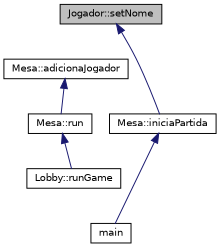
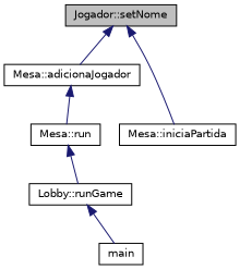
  digraph {
    rankdir=TB
    node [color=black fillcolor=white fontname=Helvetica fontsize=10 shape=record style=filled]
    edge [color=midnightblue dir=back fontname=Helvetica fontsize=10 labelfontname=Helvetica labelfontsize=10 style=solid]
    n1 [fillcolor=grey75 fontcolor=black height=0.2 label="Jogador::setNome" width=0.4]
    n2 [height=0.2 label="Mesa::adicionaJogador" width=0.4]
    n3 [height=0.2 label="Mesa::iniciaPartida" width=0.4]
    n4 [height=0.2 label="Mesa::run" width=0.4]
    n5 [height=0.2 label="Lobby::runGame" width=0.4]
    n6 [height=0.2 label=main width=0.4]
+   n1 -> n2
    n1 -> n3
    n2 -> n4
    n4 -> n5
-   n3 -> n6
+   n5 -> n6
  }
